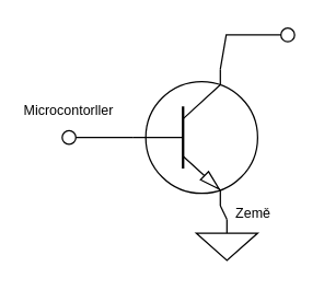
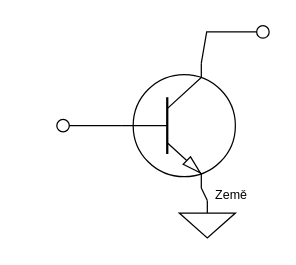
  <mxCell id="0" />
  <mxCell id="1" parent="0" />
  <mxCell id="2" value="" style="verticalLabelPosition=bottom;shadow=0;dashed=0;align=center;html=1;verticalAlign=top;shape=mxgraph.electrical.transistors.npn_transistor_1;" vertex="1" parent="1"><mxGeometry x="95" y="50" width="95" height="100" as="geometry" /></mxCell>
  <mxCell id="3" value="" style="pointerEvents=1;verticalLabelPosition=bottom;shadow=0;dashed=0;align=center;html=1;verticalAlign=top;shape=mxgraph.electrical.signal_sources.signal_ground;" vertex="1" parent="1"><mxGeometry x="143" y="160" width="45" height="30" as="geometry" /></mxCell>
  <mxCell id="4" value="" style="verticalLabelPosition=bottom;shadow=0;dashed=0;align=center;html=1;verticalAlign=top;strokeWidth=1;shape=ellipse;" vertex="1" parent="1"><mxGeometry x="45" y="95" width="10" height="10" as="geometry" /></mxCell>
  <mxCell id="5" value="" style="endArrow=none;html=1;rounded=0;entryX=0;entryY=0.5;entryDx=0;entryDy=0;entryPerimeter=0;exitX=1;exitY=0.5;exitDx=0;exitDy=0;" edge="1" parent="1" source="4" target="2"><mxGeometry width="50" height="50" relative="1" as="geometry"><mxPoint x="-85" y="260" as="sourcePoint" /><mxPoint x="-35" y="210" as="targetPoint" /></mxGeometry></mxCell>
  <mxCell id="6" value="" style="endArrow=none;html=1;rounded=0;entryX=0.7;entryY=1;entryDx=0;entryDy=0;entryPerimeter=0;exitX=0.5;exitY=0;exitDx=0;exitDy=0;exitPerimeter=0;" edge="1" parent="1" source="3" target="2"><mxGeometry width="50" height="50" relative="1" as="geometry"><mxPoint x="65" y="220" as="sourcePoint" /><mxPoint x="115" y="170" as="targetPoint" /></mxGeometry></mxCell>
  <mxCell id="7" value="" style="verticalLabelPosition=bottom;shadow=0;dashed=0;align=center;html=1;verticalAlign=top;strokeWidth=1;shape=ellipse;" vertex="1" parent="1"><mxGeometry x="205" y="20" width="10" height="10" as="geometry" /></mxCell>
  <mxCell id="8" value="" style="endArrow=none;html=1;rounded=0;exitX=0.7;exitY=0;exitDx=0;exitDy=0;exitPerimeter=0;entryX=0;entryY=0.5;entryDx=0;entryDy=0;" edge="1" parent="1" source="2" target="7"><mxGeometry width="50" height="50" relative="1" as="geometry"><mxPoint x="195" y="40" as="sourcePoint" /><mxPoint x="245" y="-10" as="targetPoint" /><Array as="points"><mxPoint x="165" y="25" /></Array></mxGeometry></mxCell>
- <mxCell id="9" value="Microcontorller" style="text;html=1;strokeColor=none;fillColor=none;align=center;verticalAlign=middle;whiteSpace=wrap;rounded=0;fontSize=10;" vertex="1" parent="1"><mxGeometry x="20" y="65" width="60" height="30" as="geometry" /></mxCell>
  <mxCell id="10" value="Země" style="text;html=1;strokeColor=none;fillColor=none;align=center;verticalAlign=middle;whiteSpace=wrap;rounded=0;fontSize=10;" vertex="1" parent="1"><mxGeometry x="155" y="140" width="60" height="30" as="geometry" /></mxCell>
